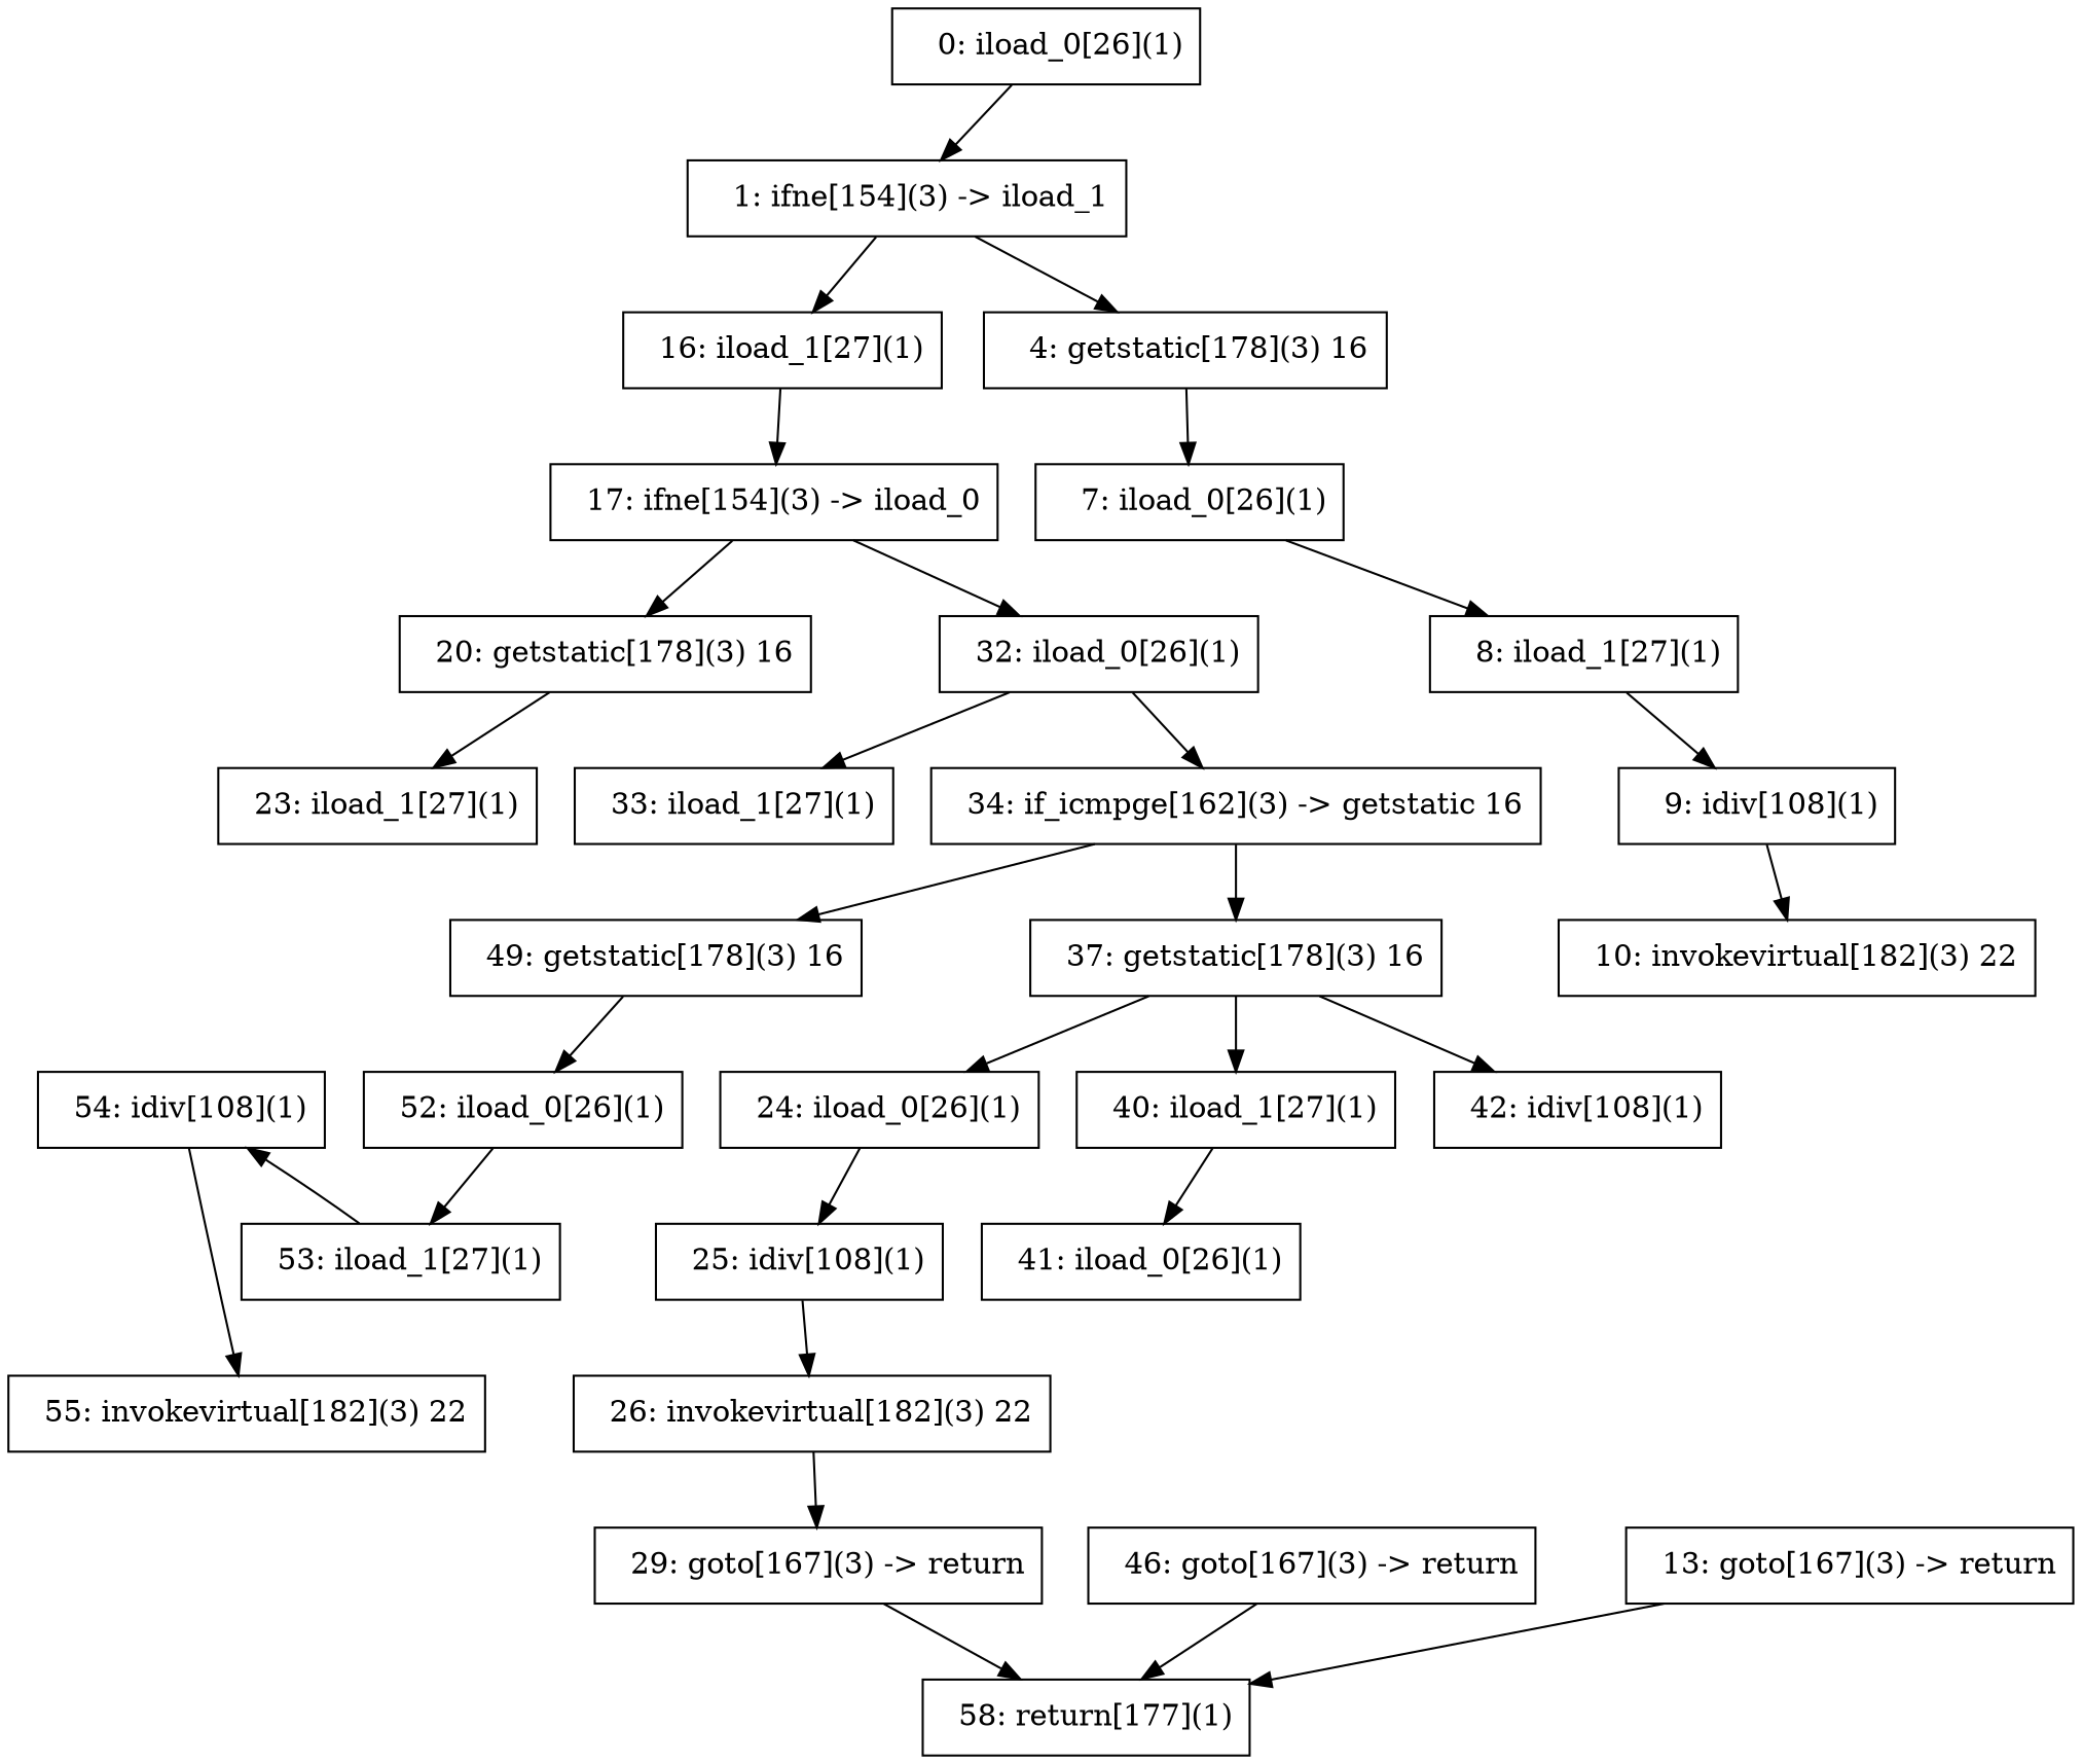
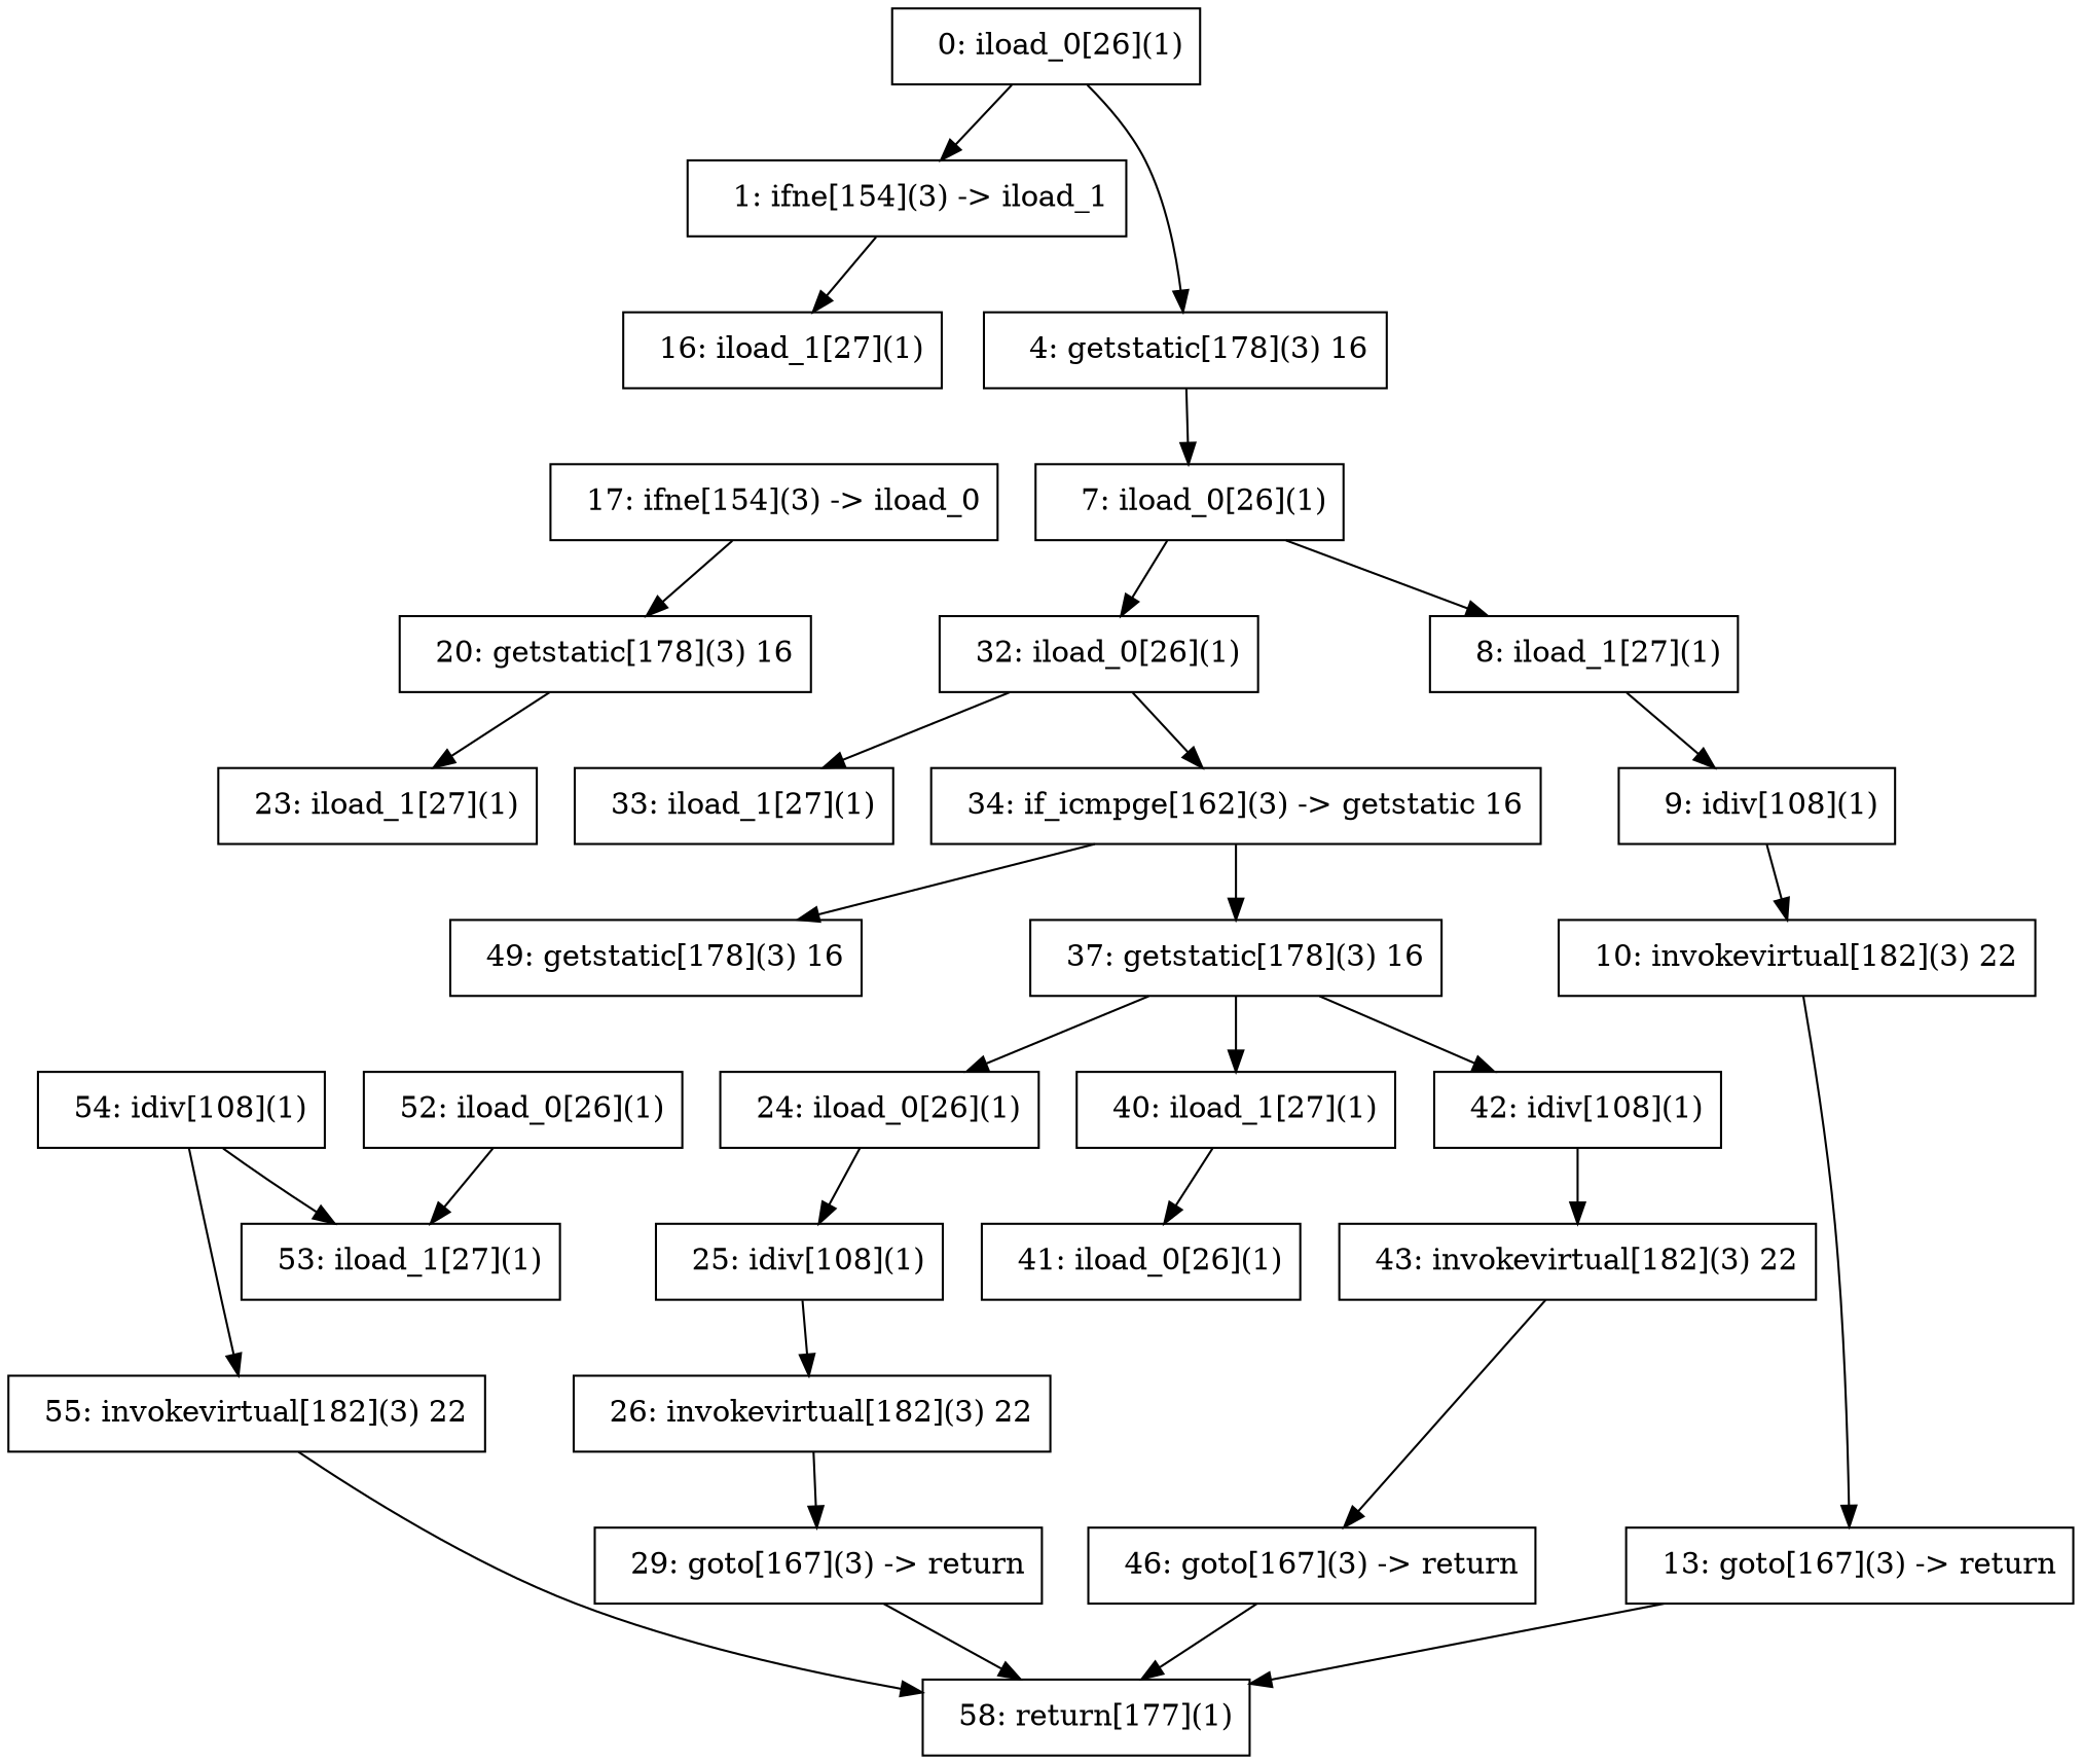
  digraph {
    node [shape=box]
    n1 [label="  10: invokevirtual[182](3) 22"]
    n2 [label="  13: goto[167](3) -> return"]
    n3 [label="  58: return[177](1)"]
    n4 [label="  23: iload_1[27](1)"]
    n5 [label="  24: iload_0[26](1)"]
    n6 [label="  25: idiv[108](1)"]
    n7 [label="  26: invokevirtual[182](3) 22"]
    n8 [label="  54: idiv[108](1)"]
    n9 [label="  55: invokevirtual[182](3) 22"]
    n10 [label="  17: ifne[154](3) -> iload_0"]
    n11 [label="  20: getstatic[178](3) 16"]
    n12 [label="  32: iload_0[26](1)"]
    n13 [label="  33: iload_1[27](1)"]
    n14 [label="  34: if_icmpge[162](3) -> getstatic 16"]
    n15 [label="  29: goto[167](3) -> return"]
    n16 [label="  53: iload_1[27](1)"]
    n17 [label="  16: iload_1[27](1)"]
    n18 [label="   0: iload_0[26](1)"]
    n19 [label="   1: ifne[154](3) -> iload_1"]
    n20 [label="   4: getstatic[178](3) 16"]
    n21 [label="   7: iload_0[26](1)"]
    n22 [label="  37: getstatic[178](3) 16"]
    n23 [label="  40: iload_1[27](1)"]
    n24 [label="  42: idiv[108](1)"]
    n25 [label="  41: iload_0[26](1)"]
    n26 [label="   9: idiv[108](1)"]
    n27 [label="  49: getstatic[178](3) 16"]
    n28 [label="  52: iload_0[26](1)"]
+   n29 [label="  43: invokevirtual[182](3) 22"]
    n30 [label="  46: goto[167](3) -> return"]
    n31 [label="   8: iload_1[27](1)"]
+   n1 -> n2
    n2 -> n3
    n5 -> n6
    n6 -> n7
    n7 -> n15
    n8 -> n9
+   n9 -> n3
    n10 -> n11
-   n10 -> n12
+   n21 -> n12
    n11 -> n4
    n12 -> n13
    n12 -> n14
    n14 -> n22
    n14 -> n27
    n15 -> n3
-   n16 -> n8
-   n17 -> n10
+   n8 -> n16
    n18 -> n19
    n19 -> n17
-   n19 -> n20
+   n18 -> n20
    n20 -> n21
    n21 -> n31
    n22 -> n5
    n22 -> n23
    n22 -> n24
    n23 -> n25
+   n24 -> n29
    n26 -> n1
-   n27 -> n28
    n28 -> n16
+   n29 -> n30
    n30 -> n3
    n31 -> n26
  }
